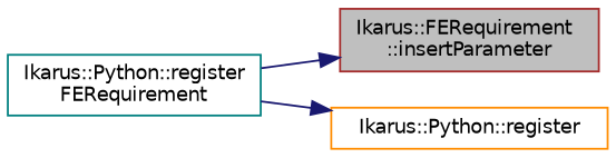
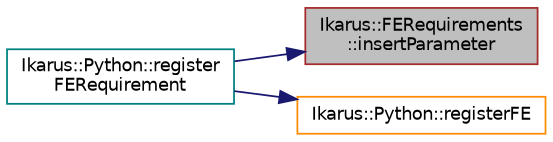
  digraph {
    rankdir=RL
    node [fillcolor=white fontname=Helvetica fontsize=10 shape=record style=filled]
    edge [color=midnightblue dir=back fontname=Helvetica fontsize=10 labelfontname=Helvetica labelfontsize=10 style=solid]
-   n1 [color=brown fillcolor=grey75 fontcolor=black height=0.2 label="Ikarus::FERequirement\l::insertParameter" width=0.4]
+   n1 [color=brown fillcolor=grey75 fontcolor=black height=0.2 label="Ikarus::FERequirements\l::insertParameter" width=0.4]
    n2 [color=teal height=0.2 label="Ikarus::Python::register\lFERequirement" width=0.4]
-   n3 [color=darkorange height=0.2 label="Ikarus::Python::register" width=0.4]
+   n3 [color=darkorange height=0.2 label="Ikarus::Python::registerFE" width=0.4]
    n1 -> n2
    n3 -> n2
  }
